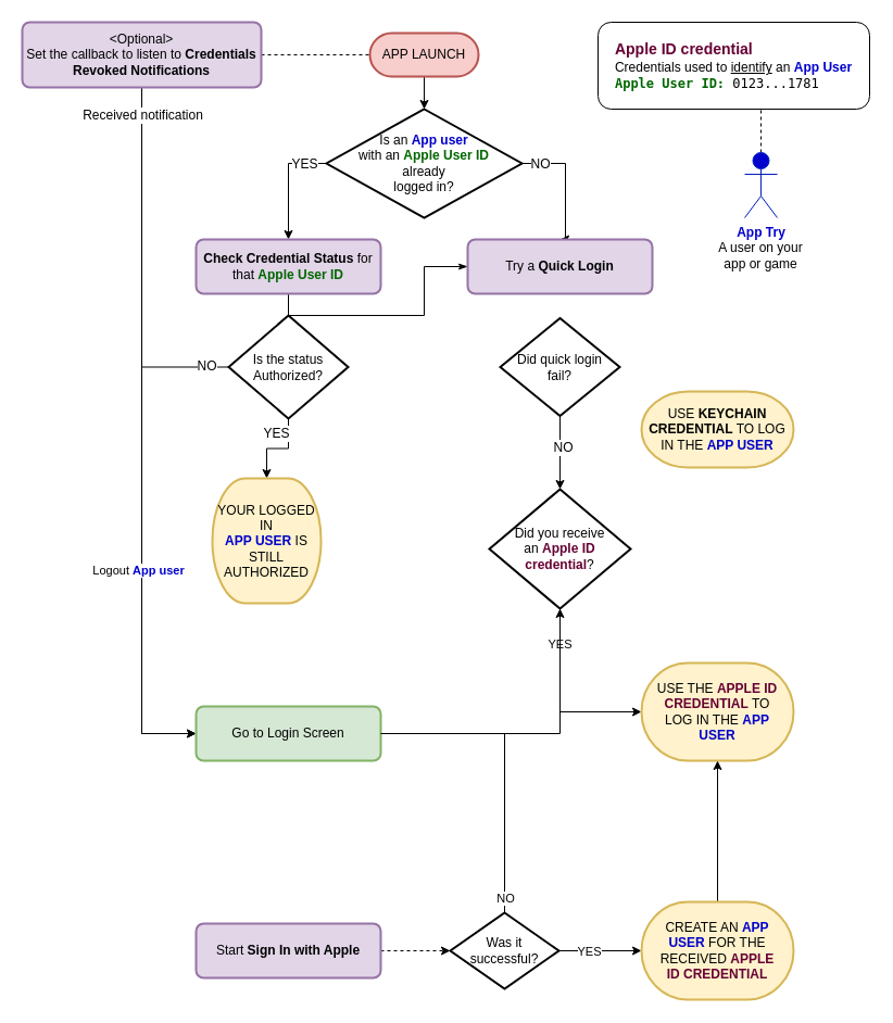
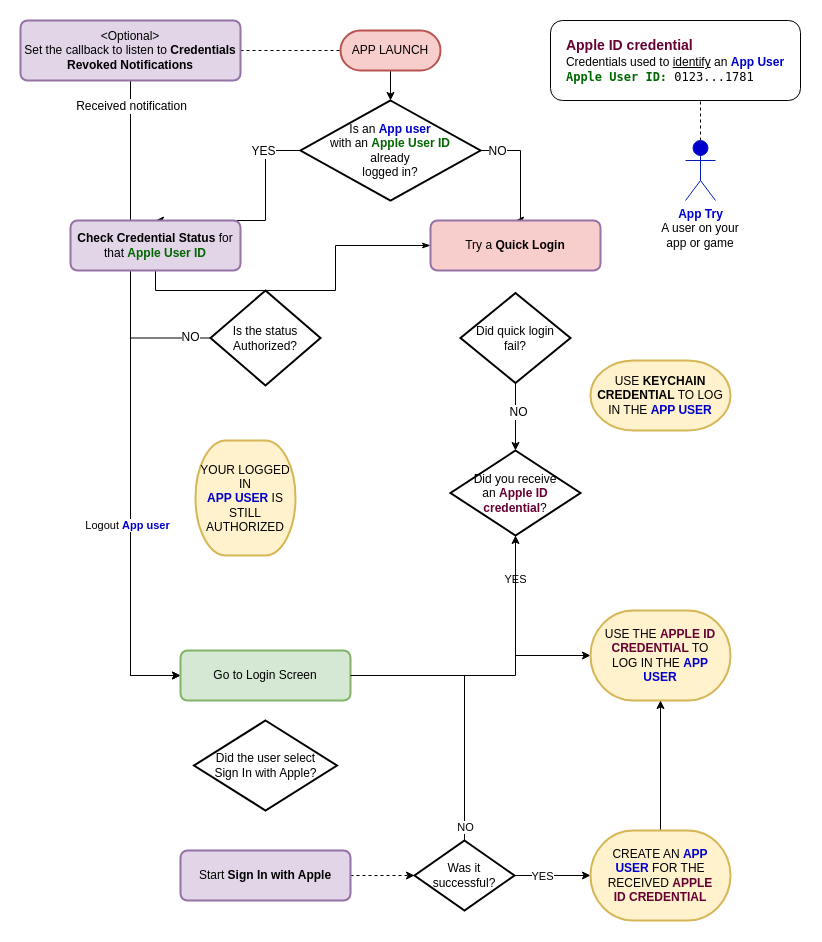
  <mxCell id="0" />
  <mxCell id="1" parent="0" />
  <mxCell id="2" style="edgeStyle=orthogonalEdgeStyle;rounded=0;orthogonalLoop=1;jettySize=auto;html=1;entryX=0.5;entryY=0;entryDx=0;entryDy=0;exitX=1;exitY=0.5;exitDx=0;exitDy=0;exitPerimeter=0;" parent="1" source="6" target="34" edge="1"><mxGeometry relative="1" as="geometry"><Array as="points"><mxPoint x="520" y="150" /><mxPoint x="520" y="220" /></Array></mxGeometry></mxCell>
  <mxCell id="3" value="&lt;div&gt;NO&lt;/div&gt;" style="text;html=1;align=center;verticalAlign=middle;resizable=0;points=[];labelBackgroundColor=#ffffff;" parent="2" vertex="1" connectable="0"><mxGeometry x="-0.545" relative="1" as="geometry"><mxPoint x="-10" as="offset" /></mxGeometry></mxCell>
  <mxCell id="4" style="edgeStyle=orthogonalEdgeStyle;rounded=0;orthogonalLoop=1;jettySize=auto;html=1;entryX=0.5;entryY=0;entryDx=0;entryDy=0;exitX=0;exitY=0.5;exitDx=0;exitDy=0;exitPerimeter=0;" parent="1" source="6" target="14" edge="1"><mxGeometry relative="1" as="geometry"><Array as="points"><mxPoint x="265" y="150" /></Array></mxGeometry></mxCell>
  <mxCell id="5" value="&lt;div&gt;YES&lt;/div&gt;" style="text;html=1;align=center;verticalAlign=middle;resizable=0;points=[];labelBackgroundColor=#ffffff;" parent="4" vertex="1" connectable="0"><mxGeometry x="-0.68" y="-1" relative="1" as="geometry"><mxPoint x="-4" y="1" as="offset" /></mxGeometry></mxCell>
  <mxCell id="6" value="&lt;div&gt;Is an &lt;b&gt;&lt;font color=&quot;#0000CC&quot;&gt;App user&lt;/font&gt;&lt;/b&gt;&lt;br&gt;&lt;/div&gt;&lt;div&gt;with an &lt;b&gt;&lt;font color=&quot;#006600&quot;&gt;Apple User ID&lt;/font&gt;&lt;/b&gt;&lt;/div&gt;&lt;div&gt;already&lt;/div&gt;&lt;div&gt;logged in?&lt;/div&gt;" style="strokeWidth=2;html=1;shape=mxgraph.flowchart.decision;whiteSpace=wrap;" parent="1" vertex="1"><mxGeometry x="300" y="100" width="180" height="100" as="geometry" /></mxCell>
  <mxCell id="7" style="edgeStyle=orthogonalEdgeStyle;rounded=0;orthogonalLoop=1;jettySize=auto;html=1;entryX=0.5;entryY=0;entryDx=0;entryDy=0;entryPerimeter=0;" parent="1" source="8" target="6" edge="1"><mxGeometry relative="1" as="geometry" /></mxCell>
  <mxCell id="8" value="APP LAUNCH" style="rounded=1;whiteSpace=wrap;html=1;absoluteArcSize=1;arcSize=60;strokeWidth=2;fillColor=#f8cecc;strokeColor=#b85450;spacingLeft=0;spacingRight=0;" parent="1" vertex="1"><mxGeometry x="340" y="30" width="100" height="40" as="geometry" /></mxCell>
  <mxCell id="9" style="edgeStyle=orthogonalEdgeStyle;rounded=0;orthogonalLoop=1;jettySize=auto;html=1;entryX=0;entryY=0.5;entryDx=0;entryDy=0;dashed=1;endArrow=none;endFill=0;exitX=1;exitY=0.5;exitDx=0;exitDy=0;" parent="1" source="12" target="8" edge="1"><mxGeometry relative="1" as="geometry"><Array as="points" /></mxGeometry></mxCell>
  <mxCell id="10" style="edgeStyle=orthogonalEdgeStyle;rounded=0;orthogonalLoop=1;jettySize=auto;html=1;entryX=0;entryY=0.5;entryDx=0;entryDy=0;endArrow=classic;endFill=1;exitX=0.5;exitY=1;exitDx=0;exitDy=0;" parent="1" source="12" target="30" edge="1"><mxGeometry relative="1" as="geometry"><Array as="points"><mxPoint x="130" y="675" /></Array></mxGeometry></mxCell>
  <mxCell id="11" value="Received notification" style="text;html=1;align=center;verticalAlign=middle;resizable=0;points=[];labelBackgroundColor=#ffffff;" parent="10" vertex="1" connectable="0"><mxGeometry x="-0.802" y="-1" relative="1" as="geometry"><mxPoint x="1" y="-39" as="offset" /></mxGeometry></mxCell>
  <mxCell id="12" value="&lt;div&gt;&amp;lt;Optional&amp;gt;&lt;/div&gt;&lt;div&gt;Set the callback to listen to &lt;b&gt;Credentials Revoked Notifications&lt;/b&gt;&lt;br&gt;&lt;/div&gt;" style="rounded=1;whiteSpace=wrap;html=1;absoluteArcSize=1;arcSize=14;strokeWidth=2;fillColor=#e1d5e7;strokeColor=#9673a6;" parent="1" vertex="1"><mxGeometry x="20" y="20" width="220" height="60" as="geometry" /></mxCell>
  <mxCell id="13" style="edgeStyle=orthogonalEdgeStyle;rounded=0;orthogonalLoop=1;jettySize=auto;html=1;exitX=0.5;exitY=1;exitDx=0;exitDy=0;endArrow=classicThin;endFill=1;" parent="1" source="14" target="34" edge="1"><mxGeometry relative="1" as="geometry" /></mxCell>
- <mxCell id="14" value="&lt;b&gt;Check Credential Status&lt;/b&gt; for that &lt;b&gt;&lt;font color=&quot;#006600&quot;&gt;Apple User ID&lt;/font&gt;&lt;/b&gt;" style="rounded=1;whiteSpace=wrap;html=1;absoluteArcSize=1;arcSize=14;strokeWidth=2;fillColor=#e1d5e7;strokeColor=#9673a6;" parent="1" vertex="1"><mxGeometry x="180" y="220" width="170" height="50" as="geometry" /></mxCell>
- <mxCell id="15" style="edgeStyle=orthogonalEdgeStyle;rounded=0;orthogonalLoop=1;jettySize=auto;html=1;entryX=0.5;entryY=0;entryDx=0;entryDy=0;entryPerimeter=0;" parent="1" source="20" target="21" edge="1"><mxGeometry relative="1" as="geometry" /></mxCell>
- <mxCell id="16" value="YES" style="text;html=1;align=center;verticalAlign=middle;resizable=0;points=[];labelBackgroundColor=#ffffff;" parent="15" vertex="1" connectable="0"><mxGeometry x="0.006" y="1" relative="1" as="geometry"><mxPoint x="-1" y="-15" as="offset" /></mxGeometry></mxCell>
+ <mxCell id="14" value="&lt;b&gt;Check Credential Status&lt;/b&gt; for that &lt;b&gt;&lt;font color=&quot;#006600&quot;&gt;Apple User ID&lt;/font&gt;&lt;/b&gt;" style="rounded=1;whiteSpace=wrap;html=1;absoluteArcSize=1;arcSize=14;strokeWidth=2;fillColor=#e1d5e7;strokeColor=#9673a6;" parent="1" vertex="1"><mxGeometry x="70" y="220" width="170" height="50" as="geometry" /></mxCell>
  <mxCell id="17" style="edgeStyle=orthogonalEdgeStyle;rounded=0;orthogonalLoop=1;jettySize=auto;html=1;entryX=0;entryY=0.5;entryDx=0;entryDy=0;endArrow=classic;endFill=1;" parent="1" source="20" target="30" edge="1"><mxGeometry relative="1" as="geometry"><Array as="points"><mxPoint x="130" y="337" /><mxPoint x="130" y="675" /></Array></mxGeometry></mxCell>
  <mxCell id="18" value="NO" style="text;html=1;align=center;verticalAlign=middle;resizable=0;points=[];labelBackgroundColor=#ffffff;" parent="17" vertex="1" connectable="0"><mxGeometry x="-0.948" y="-1" relative="1" as="geometry"><mxPoint x="-8.24" as="offset" /></mxGeometry></mxCell>
  <mxCell id="19" value="Logout &lt;b&gt;&lt;font color=&quot;#0000CC&quot;&gt;App user&lt;/font&gt;&lt;/b&gt;" style="edgeLabel;html=1;align=center;verticalAlign=middle;resizable=0;points=[];" vertex="1" connectable="0" parent="17"><mxGeometry x="0.144" y="-4" relative="1" as="geometry"><mxPoint as="offset" /></mxGeometry></mxCell>
  <mxCell id="20" value="&lt;div&gt;Is the status&lt;/div&gt;&lt;div&gt;Authorized?&lt;/div&gt;" style="strokeWidth=2;html=1;shape=mxgraph.flowchart.decision;whiteSpace=wrap;" parent="1" vertex="1"><mxGeometry x="210" y="290" width="110" height="95" as="geometry" /></mxCell>
  <mxCell id="21" value="&lt;div&gt;YOUR LOGGED IN&lt;br&gt;&lt;/div&gt;&lt;div&gt;&lt;b&gt;&lt;font color=&quot;#0000CC&quot;&gt;APP USER&lt;/font&gt;&lt;/b&gt; IS&lt;/div&gt;&lt;div&gt;STILL AUTHORIZED&lt;/div&gt;" style="strokeWidth=2;html=1;shape=mxgraph.flowchart.terminator;whiteSpace=wrap;fillColor=#fff2cc;strokeColor=#d6b656;" parent="1" vertex="1"><mxGeometry x="195" y="440" width="100" height="115" as="geometry" /></mxCell>
  <mxCell id="22" style="edgeStyle=orthogonalEdgeStyle;rounded=0;orthogonalLoop=1;jettySize=auto;html=1;entryX=0.5;entryY=0;entryDx=0;entryDy=0;entryPerimeter=0;" parent="1" source="24" target="27" edge="1"><mxGeometry relative="1" as="geometry" /></mxCell>
  <mxCell id="23" value="NO" style="text;html=1;align=center;verticalAlign=middle;resizable=0;points=[];labelBackgroundColor=#ffffff;" parent="22" vertex="1" connectable="0"><mxGeometry x="-0.137" y="2" relative="1" as="geometry"><mxPoint as="offset" /></mxGeometry></mxCell>
  <mxCell id="24" value="&lt;div&gt;Did quick login&lt;/div&gt;&lt;div&gt;fail?&lt;/div&gt;" style="strokeWidth=2;html=1;shape=mxgraph.flowchart.decision;whiteSpace=wrap;" parent="1" vertex="1"><mxGeometry x="460" y="292.5" width="110" height="90" as="geometry" /></mxCell>
  <mxCell id="25" style="edgeStyle=orthogonalEdgeStyle;rounded=0;orthogonalLoop=1;jettySize=auto;html=1;exitX=0.5;exitY=1;exitDx=0;exitDy=0;exitPerimeter=0;entryX=0;entryY=0.5;entryDx=0;entryDy=0;entryPerimeter=0;endArrow=classic;endFill=1;" edge="1" parent="1" source="27" target="40"><mxGeometry relative="1" as="geometry" /></mxCell>
  <mxCell id="26" value="YES" style="edgeLabel;html=1;align=center;verticalAlign=middle;resizable=0;points=[];" vertex="1" connectable="0" parent="25"><mxGeometry x="-0.113" y="-2" relative="1" as="geometry"><mxPoint x="1" y="-42.07" as="offset" /></mxGeometry></mxCell>
- <mxCell id="27" value="&lt;div&gt;Did you receive&lt;/div&gt;&lt;div&gt;an &lt;font color=&quot;#660033&quot;&gt;&lt;b&gt;Apple ID&lt;/b&gt;&lt;/font&gt;&lt;/div&gt;&lt;div&gt;&lt;font color=&quot;#660033&quot;&gt;&lt;b&gt;credential&lt;/b&gt;&lt;/font&gt;?&lt;/div&gt;" style="strokeWidth=2;html=1;shape=mxgraph.flowchart.decision;whiteSpace=wrap;" parent="1" vertex="1"><mxGeometry x="450" y="450" width="130" height="110" as="geometry" /></mxCell>
+ <mxCell id="27" value="&lt;div&gt;Did you receive&lt;/div&gt;&lt;div&gt;an &lt;font color=&quot;#660033&quot;&gt;&lt;b&gt;Apple ID&lt;/b&gt;&lt;/font&gt;&lt;/div&gt;&lt;div&gt;&lt;font color=&quot;#660033&quot;&gt;&lt;b&gt;credential&lt;/b&gt;&lt;/font&gt;?&lt;/div&gt;" style="strokeWidth=2;html=1;shape=mxgraph.flowchart.decision;whiteSpace=wrap;" parent="1" vertex="1"><mxGeometry x="450" y="450" width="130" height="85" as="geometry" /></mxCell>
  <mxCell id="28" value="USE &lt;b&gt;KEYCHAIN CREDENTIAL&lt;/b&gt; TO LOG IN THE&lt;font color=&quot;#0000CC&quot;&gt; &lt;b&gt;APP USER&lt;/b&gt;&lt;/font&gt;" style="strokeWidth=2;html=1;shape=mxgraph.flowchart.terminator;whiteSpace=wrap;fillColor=#fff2cc;strokeColor=#d6b656;" parent="1" vertex="1"><mxGeometry x="590" y="360" width="140" height="70" as="geometry" /></mxCell>
  <mxCell id="29" style="edgeStyle=orthogonalEdgeStyle;rounded=0;orthogonalLoop=1;jettySize=auto;html=1;" parent="1" source="30" target="27" edge="1"><mxGeometry relative="1" as="geometry" /></mxCell>
  <mxCell id="30" value="Go to Login Screen" style="rounded=1;whiteSpace=wrap;html=1;absoluteArcSize=1;arcSize=14;strokeWidth=2;fillColor=#d5e8d4;strokeColor=#82b366;" parent="1" vertex="1"><mxGeometry x="180" y="650" width="170" height="50" as="geometry" /></mxCell>
+ <mxCell id="31" value="&lt;div&gt;Did the user select&lt;/div&gt;&lt;div&gt;Sign In with Apple?&lt;br&gt;&lt;/div&gt;" style="strokeWidth=2;html=1;shape=mxgraph.flowchart.decision;whiteSpace=wrap;" parent="1" vertex="1"><mxGeometry x="193.5" y="720" width="143" height="90" as="geometry" /></mxCell>
  <mxCell id="32" style="edgeStyle=orthogonalEdgeStyle;rounded=0;orthogonalLoop=1;jettySize=auto;html=1;exitX=1;exitY=0.5;exitDx=0;exitDy=0;entryX=0;entryY=0.5;entryDx=0;entryDy=0;entryPerimeter=0;dashed=1;" edge="1" parent="1" source="33" target="39"><mxGeometry relative="1" as="geometry"><mxPoint x="410" y="875" as="targetPoint" /></mxGeometry></mxCell>
  <mxCell id="33" value="Start &lt;b&gt;Sign In with Apple&lt;/b&gt;" style="rounded=1;whiteSpace=wrap;html=1;absoluteArcSize=1;arcSize=14;strokeWidth=2;fillColor=#e1d5e7;strokeColor=#9673a6;" parent="1" vertex="1"><mxGeometry x="180" y="850" width="170" height="50" as="geometry" /></mxCell>
- <mxCell id="34" value="Try a &lt;b&gt;Quick Login&lt;/b&gt;" style="rounded=1;whiteSpace=wrap;html=1;absoluteArcSize=1;arcSize=14;strokeWidth=2;fillColor=#e1d5e7;strokeColor=#9673a6;" parent="1" vertex="1"><mxGeometry x="430" y="220" width="170" height="50" as="geometry" /></mxCell>
+ <mxCell id="34" value="Try a &lt;b&gt;Quick Login&lt;/b&gt;" style="rounded=1;whiteSpace=wrap;html=1;absoluteArcSize=1;arcSize=14;strokeWidth=2;fillColor=#f8cecc;strokeColor=#9673a6;" parent="1" vertex="1"><mxGeometry x="430" y="220" width="170" height="50" as="geometry" /></mxCell>
  <mxCell id="35" style="edgeStyle=orthogonalEdgeStyle;rounded=0;orthogonalLoop=1;jettySize=auto;html=1;exitX=0.5;exitY=0;exitDx=0;exitDy=0;exitPerimeter=0;endArrow=none;endFill=0;entryX=1;entryY=0.5;entryDx=0;entryDy=0;" edge="1" parent="1" source="39" target="30"><mxGeometry relative="1" as="geometry"><mxPoint x="464" y="680" as="targetPoint" /></mxGeometry></mxCell>
  <mxCell id="36" value="NO" style="edgeLabel;html=1;align=center;verticalAlign=middle;resizable=0;points=[];" vertex="1" connectable="0" parent="35"><mxGeometry x="-0.9" relative="1" as="geometry"><mxPoint as="offset" /></mxGeometry></mxCell>
  <mxCell id="37" style="edgeStyle=orthogonalEdgeStyle;rounded=0;orthogonalLoop=1;jettySize=auto;html=1;exitX=1;exitY=0.5;exitDx=0;exitDy=0;exitPerimeter=0;entryX=0;entryY=0.5;entryDx=0;entryDy=0;entryPerimeter=0;endArrow=classic;endFill=1;" edge="1" parent="1" source="39" target="42"><mxGeometry relative="1" as="geometry" /></mxCell>
  <mxCell id="38" value="YES" style="edgeLabel;html=1;align=center;verticalAlign=middle;resizable=0;points=[];" vertex="1" connectable="0" parent="37"><mxGeometry x="-0.305" y="-4" relative="1" as="geometry"><mxPoint x="1" y="-4" as="offset" /></mxGeometry></mxCell>
  <mxCell id="39" value="&lt;div&gt;Was it&lt;/div&gt;&lt;div&gt;successful?&lt;/div&gt;" style="strokeWidth=2;html=1;shape=mxgraph.flowchart.decision;whiteSpace=wrap;" vertex="1" parent="1"><mxGeometry x="414" y="840" width="100" height="70" as="geometry" /></mxCell>
  <mxCell id="40" value="USE THE &lt;b&gt;&lt;font color=&quot;#660033&quot;&gt;APPLE ID CREDENTIAL&lt;/font&gt;&lt;/b&gt; TO LOG IN THE &lt;b&gt;&lt;font color=&quot;#0000CC&quot;&gt;APP USER&lt;/font&gt;&lt;/b&gt;" style="strokeWidth=2;html=1;shape=mxgraph.flowchart.terminator;whiteSpace=wrap;fillColor=#fff2cc;strokeColor=#d6b656;spacingLeft=10;spacingRight=10;align=center;verticalAlign=middle;" vertex="1" parent="1"><mxGeometry x="590" y="610" width="140" height="90" as="geometry" /></mxCell>
  <mxCell id="41" style="edgeStyle=orthogonalEdgeStyle;rounded=0;orthogonalLoop=1;jettySize=auto;html=1;exitX=0.5;exitY=0;exitDx=0;exitDy=0;exitPerimeter=0;entryX=0.5;entryY=1;entryDx=0;entryDy=0;entryPerimeter=0;endArrow=classic;endFill=1;" edge="1" parent="1" source="42" target="40"><mxGeometry relative="1" as="geometry" /></mxCell>
  <mxCell id="42" value="CREATE AN &lt;b&gt;&lt;font color=&quot;#0000CC&quot;&gt;APP USER&lt;/font&gt;&lt;/b&gt; FOR THE RECEIVED &lt;b&gt;&lt;font color=&quot;#660033&quot;&gt;APPLE ID CREDENTIAL&lt;/font&gt;&lt;/b&gt;" style="strokeWidth=2;html=1;shape=mxgraph.flowchart.terminator;whiteSpace=wrap;fillColor=#fff2cc;strokeColor=#d6b656;spacingLeft=10;spacingRight=10;" vertex="1" parent="1"><mxGeometry x="590" y="830" width="140" height="90" as="geometry" /></mxCell>
  <mxCell id="43" style="edgeStyle=orthogonalEdgeStyle;rounded=0;orthogonalLoop=1;jettySize=auto;html=1;exitX=0.5;exitY=0.5;exitDx=0;exitDy=0;exitPerimeter=0;entryX=0.5;entryY=1;entryDx=0;entryDy=0;endArrow=none;endFill=0;dashed=1;" edge="1" parent="1" source="44" target="45"><mxGeometry relative="1" as="geometry"><Array as="points"><mxPoint x="700" y="160" /><mxPoint x="700" y="160" /></Array></mxGeometry></mxCell>
  <mxCell id="44" value="&lt;font color=&quot;#0000CC&quot;&gt;&lt;b&gt;App Try&lt;/b&gt;&lt;/font&gt;" style="shape=umlActor;verticalLabelPosition=bottom;verticalAlign=top;html=1;outlineConnect=0;strokeColor=#001DBC;fontColor=#ffffff;fillColor=#0000CC;" vertex="1" parent="1"><mxGeometry x="685" y="140" width="30" height="60" as="geometry" /></mxCell>
  <mxCell id="45" value="&lt;div align=&quot;left&quot;&gt;&lt;b&gt;&lt;font style=&quot;font-size: 14px&quot; color=&quot;#660033&quot;&gt;Apple ID credential&lt;/font&gt;&lt;/b&gt;&lt;/div&gt;&lt;div align=&quot;left&quot;&gt;&lt;font style=&quot;font-size: 14px&quot; color=&quot;#660033&quot;&gt;&lt;font style=&quot;font-size: 12px&quot;&gt;&lt;font color=&quot;#000000&quot;&gt;Credentials used to &lt;u&gt;identify&lt;/u&gt; an &lt;/font&gt;&lt;b&gt;&lt;font color=&quot;#0000CC&quot;&gt;App User&lt;/font&gt;&lt;/b&gt;&lt;/font&gt;&lt;/font&gt;&lt;b&gt;&lt;font style=&quot;font-size: 14px&quot; color=&quot;#660033&quot;&gt;&lt;br&gt;&lt;/font&gt;&lt;/b&gt;&lt;/div&gt;&lt;div align=&quot;left&quot;&gt;&lt;code&gt;&lt;b&gt;&lt;font color=&quot;#006600&quot;&gt;Apple User ID:&lt;/font&gt;&lt;/b&gt; 0123...1781&lt;/code&gt;&lt;/div&gt;" style="rounded=1;whiteSpace=wrap;html=1;align=center;" vertex="1" parent="1"><mxGeometry x="550" y="20" width="250" height="80" as="geometry" /></mxCell>
  <mxCell id="46" value="A user on your app or game" style="text;html=1;strokeColor=none;fillColor=none;align=center;verticalAlign=middle;whiteSpace=wrap;rounded=0;" vertex="1" parent="1"><mxGeometry x="655" y="220" width="90" height="30" as="geometry" /></mxCell>
